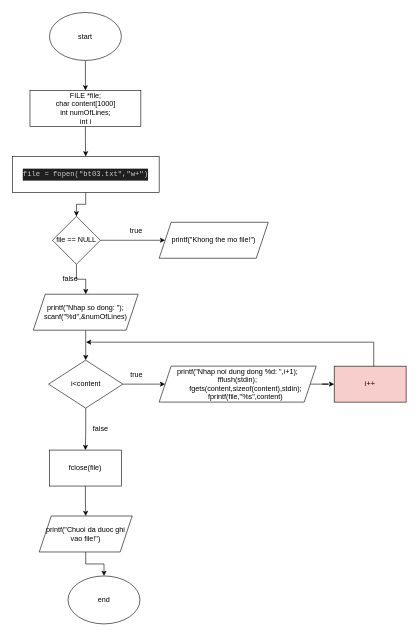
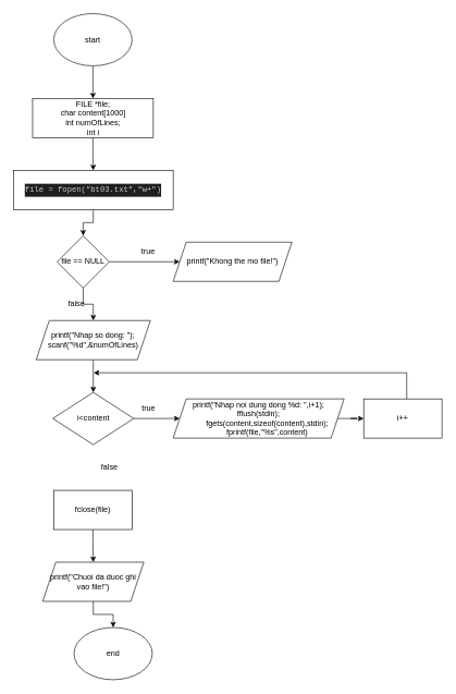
  <mxCell id="0" />
  <mxCell id="1" parent="0" />
  <mxCell id="2" value="" style="edgeStyle=orthogonalEdgeStyle;rounded=0;orthogonalLoop=1;jettySize=auto;html=1;entryX=0.5;entryY=0;entryDx=0;entryDy=0;" edge="1" parent="1" source="3" target="13"><mxGeometry relative="1" as="geometry"><mxPoint x="142" y="180" as="targetPoint" /></mxGeometry></mxCell>
  <mxCell id="3" value="start" style="ellipse;whiteSpace=wrap;html=1;" vertex="1" parent="1"><mxGeometry x="82" y="20" width="120" height="80" as="geometry" /></mxCell>
  <mxCell id="4" value="" style="edgeStyle=orthogonalEdgeStyle;rounded=0;orthogonalLoop=1;jettySize=auto;html=1;exitX=0.5;exitY=1;exitDx=0;exitDy=0;" edge="1" parent="1" source="13" target="6"><mxGeometry relative="1" as="geometry"><mxPoint x="142" y="260" as="sourcePoint" /></mxGeometry></mxCell>
  <mxCell id="5" value="" style="edgeStyle=orthogonalEdgeStyle;rounded=0;orthogonalLoop=1;jettySize=auto;html=1;" edge="1" parent="1" source="6" target="9"><mxGeometry relative="1" as="geometry" /></mxCell>
  <mxCell id="6" value="&lt;div style=&quot;background-color: rgb(31, 31, 31); line-height: 19px;&quot;&gt;&lt;font face=&quot;Consolas, Courier New, monospace&quot; color=&quot;#cccccc&quot;&gt;file = fopen(&quot;bt03.txt&quot;,&quot;w+&quot;)&lt;/font&gt;&lt;br&gt;&lt;/div&gt;" style="rounded=0;whiteSpace=wrap;html=1;" vertex="1" parent="1"><mxGeometry x="20" y="260" width="245" height="60" as="geometry" /></mxCell>
  <mxCell id="7" value="" style="edgeStyle=orthogonalEdgeStyle;rounded=0;orthogonalLoop=1;jettySize=auto;html=1;" edge="1" parent="1" source="9" target="10"><mxGeometry relative="1" as="geometry" /></mxCell>
  <mxCell id="8" style="edgeStyle=orthogonalEdgeStyle;rounded=0;orthogonalLoop=1;jettySize=auto;html=1;" edge="1" parent="1" source="9" target="15"><mxGeometry relative="1" as="geometry" /></mxCell>
  <mxCell id="9" value="file == NULL" style="rhombus;whiteSpace=wrap;html=1;rounded=0;" vertex="1" parent="1"><mxGeometry x="87" y="360" width="80" height="80" as="geometry" /></mxCell>
  <mxCell id="10" value="printf(&quot;Khong the mo file!&quot;)" style="shape=parallelogram;perimeter=parallelogramPerimeter;whiteSpace=wrap;html=1;fixedSize=1;" vertex="1" parent="1"><mxGeometry x="265" y="370" width="182" height="60" as="geometry" /></mxCell>
  <mxCell id="11" value="true" style="text;html=1;strokeColor=none;fillColor=none;align=center;verticalAlign=middle;whiteSpace=wrap;rounded=0;" vertex="1" parent="1"><mxGeometry x="197" y="370" width="60" height="30" as="geometry" /></mxCell>
  <mxCell id="12" value="false" style="text;html=1;strokeColor=none;fillColor=none;align=center;verticalAlign=middle;whiteSpace=wrap;rounded=0;" vertex="1" parent="1"><mxGeometry x="87" y="450" width="60" height="30" as="geometry" /></mxCell>
  <mxCell id="13" value="&lt;div&gt;FILE *file;&lt;/div&gt;&lt;div&gt;char content[1000]&lt;span style=&quot;&quot;&gt;&lt;/span&gt;&lt;/div&gt;&lt;div&gt;&lt;div&gt;int numOfLines;&lt;/div&gt;&lt;div&gt;int i&lt;span style=&quot;&quot;&gt;&lt;/span&gt;&lt;/div&gt;&lt;/div&gt;" style="rounded=0;whiteSpace=wrap;html=1;" vertex="1" parent="1"><mxGeometry x="49.5" y="150" width="185" height="60" as="geometry" /></mxCell>
  <mxCell id="14" value="" style="edgeStyle=orthogonalEdgeStyle;rounded=0;orthogonalLoop=1;jettySize=auto;html=1;" edge="1" parent="1" source="15" target="18"><mxGeometry relative="1" as="geometry" /></mxCell>
  <mxCell id="15" value="&lt;div&gt;printf(&quot;Nhap so dong: &quot;);&lt;/div&gt;&lt;div&gt;scanf(&quot;%d&quot;,&amp;amp;numOfLines)&lt;span style=&quot;&quot;&gt;&lt;/span&gt;&lt;/div&gt;" style="shape=parallelogram;perimeter=parallelogramPerimeter;whiteSpace=wrap;html=1;fixedSize=1;" vertex="1" parent="1"><mxGeometry x="55" y="490" width="175" height="60" as="geometry" /></mxCell>
  <mxCell id="16" value="" style="edgeStyle=orthogonalEdgeStyle;rounded=0;orthogonalLoop=1;jettySize=auto;html=1;" edge="1" parent="1" source="18" target="20"><mxGeometry relative="1" as="geometry" /></mxCell>
- <mxCell id="17" value="" style="edgeStyle=orthogonalEdgeStyle;rounded=0;orthogonalLoop=1;jettySize=auto;html=1;" edge="1" parent="1" source="18" target="25"><mxGeometry relative="1" as="geometry" /></mxCell>
  <mxCell id="18" value="i&amp;lt;content" style="rhombus;whiteSpace=wrap;html=1;" vertex="1" parent="1"><mxGeometry x="80.5" y="600" width="124" height="80" as="geometry" /></mxCell>
  <mxCell id="19" value="" style="edgeStyle=orthogonalEdgeStyle;rounded=0;orthogonalLoop=1;jettySize=auto;html=1;" edge="1" parent="1" source="20" target="22"><mxGeometry relative="1" as="geometry" /></mxCell>
  <mxCell id="20" value="&lt;div&gt;printf(&quot;Nhap noi dung dong %d: &quot;,i+1);&lt;/div&gt;&lt;div&gt;fflush(stdin);&lt;span style=&quot;&quot;&gt;&lt;/span&gt;&lt;/div&gt;&lt;div&gt;&lt;span style=&quot;&quot;&gt;&lt;span style=&quot;&quot;&gt;&lt;span style=&quot;white-space: pre;&quot;&gt;&amp;nbsp;&amp;nbsp;&amp;nbsp;&amp;nbsp;&lt;/span&gt;&lt;span style=&quot;white-space: pre;&quot;&gt;&amp;nbsp;&amp;nbsp;&amp;nbsp;&amp;nbsp;&lt;/span&gt;&lt;/span&gt;fgets(content,sizeof(content),stdin);&lt;/span&gt;&lt;/div&gt;&lt;div&gt;&lt;span style=&quot;&quot;&gt;&lt;span style=&quot;&quot;&gt;&lt;span style=&quot;white-space: pre;&quot;&gt;&amp;nbsp;&amp;nbsp;&amp;nbsp;&amp;nbsp;&lt;/span&gt;&lt;span style=&quot;white-space: pre;&quot;&gt;&amp;nbsp;&amp;nbsp;&amp;nbsp;&amp;nbsp;&lt;/span&gt;&lt;/span&gt;fprintf(file,&quot;%s&quot;,content)&lt;/span&gt;&lt;/div&gt;" style="shape=parallelogram;perimeter=parallelogramPerimeter;whiteSpace=wrap;html=1;fixedSize=1;" vertex="1" parent="1"><mxGeometry x="265" y="610" width="262" height="60" as="geometry" /></mxCell>
  <mxCell id="21" style="edgeStyle=orthogonalEdgeStyle;rounded=0;orthogonalLoop=1;jettySize=auto;html=1;" edge="1" parent="1"><mxGeometry relative="1" as="geometry"><mxPoint x="143" y="570" as="targetPoint" /><mxPoint x="623" y="610" as="sourcePoint" /><Array as="points"><mxPoint x="623" y="580" /><mxPoint x="623" y="580" /></Array></mxGeometry></mxCell>
- <mxCell id="22" value="i++" style="rounded=0;whiteSpace=wrap;html=1;fillColor=#f8cecc;" vertex="1" parent="1"><mxGeometry x="557" y="610" width="120" height="60" as="geometry" /></mxCell>
+ <mxCell id="22" value="i++" style="rounded=0;whiteSpace=wrap;html=1;" vertex="1" parent="1"><mxGeometry x="557" y="610" width="120" height="60" as="geometry" /></mxCell>
  <mxCell id="23" value="true" style="text;html=1;align=center;verticalAlign=middle;resizable=0;points=[];autosize=1;strokeColor=none;fillColor=none;" vertex="1" parent="1"><mxGeometry x="207" y="610" width="40" height="30" as="geometry" /></mxCell>
  <mxCell id="24" value="" style="edgeStyle=orthogonalEdgeStyle;rounded=0;orthogonalLoop=1;jettySize=auto;html=1;" edge="1" parent="1" source="25" target="28"><mxGeometry relative="1" as="geometry" /></mxCell>
  <mxCell id="25" value="fclose(file)" style="rounded=0;whiteSpace=wrap;html=1;" vertex="1" parent="1"><mxGeometry x="82" y="750" width="120" height="60" as="geometry" /></mxCell>
  <mxCell id="26" value="false" style="text;html=1;align=center;verticalAlign=middle;resizable=0;points=[];autosize=1;strokeColor=none;fillColor=none;" vertex="1" parent="1"><mxGeometry x="142" y="700" width="50" height="30" as="geometry" /></mxCell>
  <mxCell id="27" value="" style="edgeStyle=orthogonalEdgeStyle;rounded=0;orthogonalLoop=1;jettySize=auto;html=1;" edge="1" parent="1" source="28" target="29"><mxGeometry relative="1" as="geometry" /></mxCell>
  <mxCell id="28" value="printf(&quot;Chuoi da duoc ghi vao file!&quot;)" style="shape=parallelogram;perimeter=parallelogramPerimeter;whiteSpace=wrap;html=1;fixedSize=1;" vertex="1" parent="1"><mxGeometry x="65" y="860" width="155" height="60" as="geometry" /></mxCell>
  <mxCell id="29" value="end" style="ellipse;whiteSpace=wrap;html=1;" vertex="1" parent="1"><mxGeometry x="113" y="960" width="120" height="80" as="geometry" /></mxCell>
